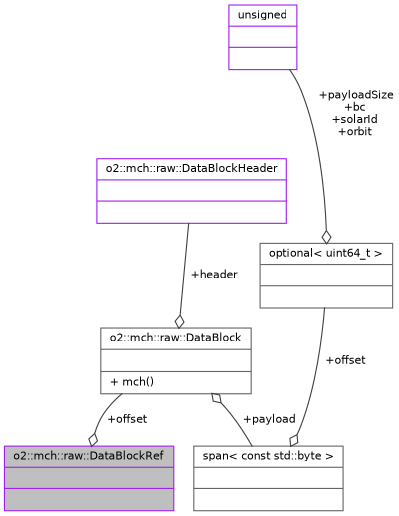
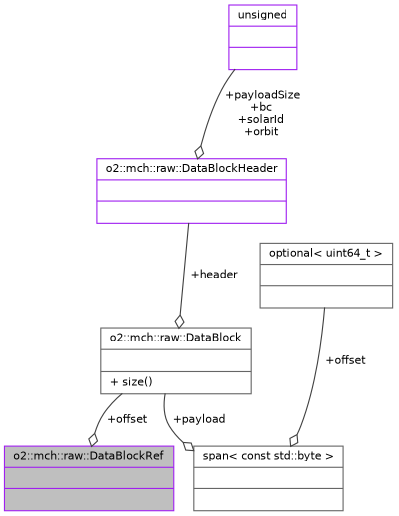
  digraph {
    node [color=purple fontname=Helvetica fontsize=10 shape=record]
    edge [arrowhead=odiamond color=grey25 fontname=Helvetica fontsize=10 labelfontname=Helvetica labelfontsize=10 style=solid]
    n1 [fillcolor=grey75 fontcolor=black height=0.2 label="{o2::mch::raw::DataBlockRef\n||}" style=filled width=0.4]
-   n2 [color=gray40 height=0.2 label="{o2::mch::raw::DataBlock\n||+ mch()\l}" width=0.4]
+   n2 [color=gray40 height=0.2 label="{o2::mch::raw::DataBlock\n||+ size()\l}" width=0.4]
    n3 [color=gray40 height=0.2 label="{span\< const std::byte \>\n||}" width=0.4]
    n4 [height=0.2 label="{o2::mch::raw::DataBlockHeader\n||}" width=0.4]
    n5 [height=0.2 label="{unsigned\n||}" width=0.4]
    n6 [color=gray40 height=0.2 label="{optional\< uint64_t \>\n||}" width=0.4]
    n2 -> n1 [label=" +offset"]
-   n3 -> n2 [label=" +payload"]
+   n2 -> n3 [label=" +payload"]
    n4 -> n2 [label=" +header"]
-   n5 -> n6 [label=" +payloadSize\n+bc\n+solarId\n+orbit"]
+   n5 -> n4 [label=" +payloadSize\n+bc\n+solarId\n+orbit"]
    n6 -> n3 [label=" +offset"]
  }
